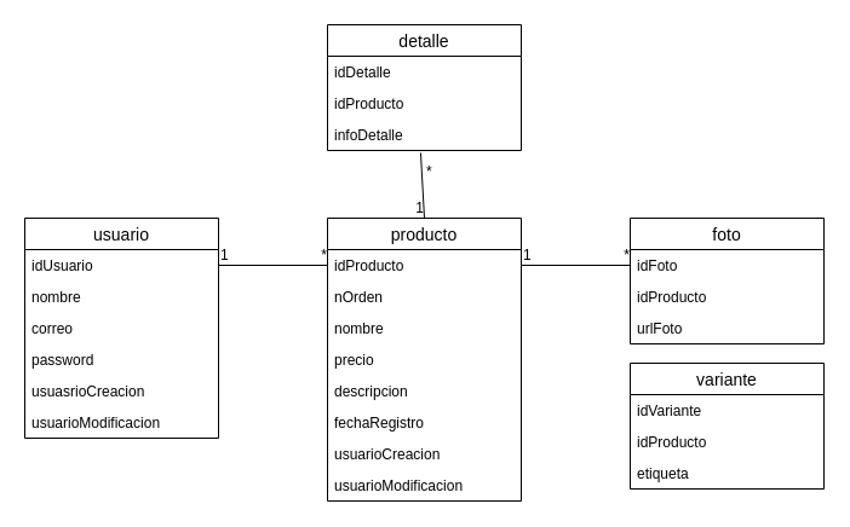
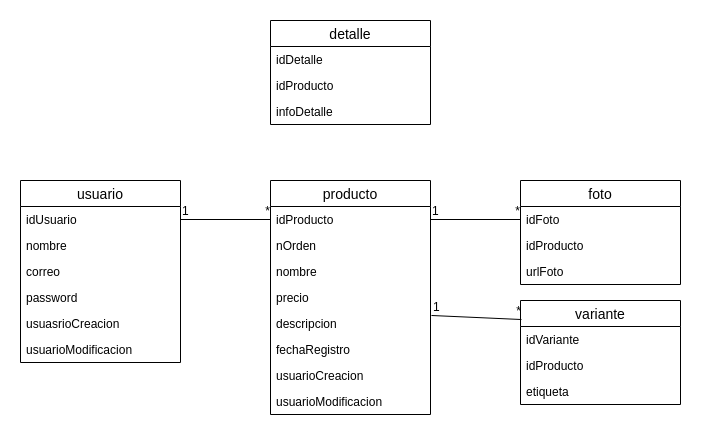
  <mxCell id="0" />
  <mxCell id="1" parent="0" />
  <mxCell id="2" value="usuario" style="swimlane;fontStyle=0;childLayout=stackLayout;horizontal=1;startSize=26;horizontalStack=0;resizeParent=1;resizeParentMax=0;resizeLast=0;collapsible=1;marginBottom=0;align=center;fontSize=14;" vertex="1" parent="1"><mxGeometry x="20" y="180" width="160" height="182" as="geometry" /></mxCell>
  <mxCell id="3" value="idUsuario" style="text;strokeColor=none;fillColor=none;spacingLeft=4;spacingRight=4;overflow=hidden;rotatable=0;points=[[0,0.5],[1,0.5]];portConstraint=eastwest;fontSize=12;" vertex="1" parent="2"><mxGeometry y="26" width="160" height="26" as="geometry" /></mxCell>
  <mxCell id="4" value="nombre" style="text;strokeColor=none;fillColor=none;spacingLeft=4;spacingRight=4;overflow=hidden;rotatable=0;points=[[0,0.5],[1,0.5]];portConstraint=eastwest;fontSize=12;" vertex="1" parent="2"><mxGeometry y="52" width="160" height="26" as="geometry" /></mxCell>
  <mxCell id="5" value="correo" style="text;strokeColor=none;fillColor=none;spacingLeft=4;spacingRight=4;overflow=hidden;rotatable=0;points=[[0,0.5],[1,0.5]];portConstraint=eastwest;fontSize=12;" vertex="1" parent="2"><mxGeometry y="78" width="160" height="26" as="geometry" /></mxCell>
  <mxCell id="6" value="password" style="text;strokeColor=none;fillColor=none;spacingLeft=4;spacingRight=4;overflow=hidden;rotatable=0;points=[[0,0.5],[1,0.5]];portConstraint=eastwest;fontSize=12;" vertex="1" parent="2"><mxGeometry y="104" width="160" height="26" as="geometry" /></mxCell>
  <mxCell id="7" value="usuasrioCreacion" style="text;strokeColor=none;fillColor=none;spacingLeft=4;spacingRight=4;overflow=hidden;rotatable=0;points=[[0,0.5],[1,0.5]];portConstraint=eastwest;fontSize=12;" vertex="1" parent="2"><mxGeometry y="130" width="160" height="26" as="geometry" /></mxCell>
  <mxCell id="8" value="usuarioModificacion" style="text;strokeColor=none;fillColor=none;spacingLeft=4;spacingRight=4;overflow=hidden;rotatable=0;points=[[0,0.5],[1,0.5]];portConstraint=eastwest;fontSize=12;" vertex="1" parent="2"><mxGeometry y="156" width="160" height="26" as="geometry" /></mxCell>
  <mxCell id="9" value="detalle" style="swimlane;fontStyle=0;childLayout=stackLayout;horizontal=1;startSize=26;horizontalStack=0;resizeParent=1;resizeParentMax=0;resizeLast=0;collapsible=1;marginBottom=0;align=center;fontSize=14;" vertex="1" parent="1"><mxGeometry x="270" y="20" width="160" height="104" as="geometry" /></mxCell>
  <mxCell id="10" value="idDetalle" style="text;strokeColor=none;fillColor=none;spacingLeft=4;spacingRight=4;overflow=hidden;rotatable=0;points=[[0,0.5],[1,0.5]];portConstraint=eastwest;fontSize=12;" vertex="1" parent="9"><mxGeometry y="26" width="160" height="26" as="geometry" /></mxCell>
  <mxCell id="11" value="idProducto" style="text;strokeColor=none;fillColor=none;spacingLeft=4;spacingRight=4;overflow=hidden;rotatable=0;points=[[0,0.5],[1,0.5]];portConstraint=eastwest;fontSize=12;" vertex="1" parent="9"><mxGeometry y="52" width="160" height="26" as="geometry" /></mxCell>
  <mxCell id="12" value="infoDetalle" style="text;strokeColor=none;fillColor=none;spacingLeft=4;spacingRight=4;overflow=hidden;rotatable=0;points=[[0,0.5],[1,0.5]];portConstraint=eastwest;fontSize=12;" vertex="1" parent="9"><mxGeometry y="78" width="160" height="26" as="geometry" /></mxCell>
  <mxCell id="13" value="producto" style="swimlane;fontStyle=0;childLayout=stackLayout;horizontal=1;startSize=26;horizontalStack=0;resizeParent=1;resizeParentMax=0;resizeLast=0;collapsible=1;marginBottom=0;align=center;fontSize=14;" vertex="1" parent="1"><mxGeometry x="270" y="180" width="160" height="234" as="geometry" /></mxCell>
  <mxCell id="14" value="idProducto" style="text;strokeColor=none;fillColor=none;spacingLeft=4;spacingRight=4;overflow=hidden;rotatable=0;points=[[0,0.5],[1,0.5]];portConstraint=eastwest;fontSize=12;" vertex="1" parent="13"><mxGeometry y="26" width="160" height="26" as="geometry" /></mxCell>
  <mxCell id="15" value="nOrden" style="text;strokeColor=none;fillColor=none;spacingLeft=4;spacingRight=4;overflow=hidden;rotatable=0;points=[[0,0.5],[1,0.5]];portConstraint=eastwest;fontSize=12;" vertex="1" parent="13"><mxGeometry y="52" width="160" height="26" as="geometry" /></mxCell>
  <mxCell id="16" value="nombre" style="text;strokeColor=none;fillColor=none;spacingLeft=4;spacingRight=4;overflow=hidden;rotatable=0;points=[[0,0.5],[1,0.5]];portConstraint=eastwest;fontSize=12;" vertex="1" parent="13"><mxGeometry y="78" width="160" height="26" as="geometry" /></mxCell>
  <mxCell id="17" value="precio" style="text;strokeColor=none;fillColor=none;spacingLeft=4;spacingRight=4;overflow=hidden;rotatable=0;points=[[0,0.5],[1,0.5]];portConstraint=eastwest;fontSize=12;" vertex="1" parent="13"><mxGeometry y="104" width="160" height="26" as="geometry" /></mxCell>
  <mxCell id="18" value="descripcion" style="text;strokeColor=none;fillColor=none;spacingLeft=4;spacingRight=4;overflow=hidden;rotatable=0;points=[[0,0.5],[1,0.5]];portConstraint=eastwest;fontSize=12;" vertex="1" parent="13"><mxGeometry y="130" width="160" height="26" as="geometry" /></mxCell>
  <mxCell id="19" value="fechaRegistro" style="text;strokeColor=none;fillColor=none;spacingLeft=4;spacingRight=4;overflow=hidden;rotatable=0;points=[[0,0.5],[1,0.5]];portConstraint=eastwest;fontSize=12;" vertex="1" parent="13"><mxGeometry y="156" width="160" height="26" as="geometry" /></mxCell>
  <mxCell id="20" value="usuarioCreacion&#10;" style="text;strokeColor=none;fillColor=none;spacingLeft=4;spacingRight=4;overflow=hidden;rotatable=0;points=[[0,0.5],[1,0.5]];portConstraint=eastwest;fontSize=12;" vertex="1" parent="13"><mxGeometry y="182" width="160" height="26" as="geometry" /></mxCell>
  <mxCell id="21" value="usuarioModificacion" style="text;strokeColor=none;fillColor=none;spacingLeft=4;spacingRight=4;overflow=hidden;rotatable=0;points=[[0,0.5],[1,0.5]];portConstraint=eastwest;fontSize=12;" vertex="1" parent="13"><mxGeometry y="208" width="160" height="26" as="geometry" /></mxCell>
  <mxCell id="22" value="variante" style="swimlane;fontStyle=0;childLayout=stackLayout;horizontal=1;startSize=26;horizontalStack=0;resizeParent=1;resizeParentMax=0;resizeLast=0;collapsible=1;marginBottom=0;align=center;fontSize=14;" vertex="1" parent="1"><mxGeometry x="520" y="300" width="160" height="104" as="geometry" /></mxCell>
  <mxCell id="23" value="idVariante" style="text;strokeColor=none;fillColor=none;spacingLeft=4;spacingRight=4;overflow=hidden;rotatable=0;points=[[0,0.5],[1,0.5]];portConstraint=eastwest;fontSize=12;" vertex="1" parent="22"><mxGeometry y="26" width="160" height="26" as="geometry" /></mxCell>
  <mxCell id="24" value="idProducto" style="text;strokeColor=none;fillColor=none;spacingLeft=4;spacingRight=4;overflow=hidden;rotatable=0;points=[[0,0.5],[1,0.5]];portConstraint=eastwest;fontSize=12;" vertex="1" parent="22"><mxGeometry y="52" width="160" height="26" as="geometry" /></mxCell>
  <mxCell id="25" value="etiqueta" style="text;strokeColor=none;fillColor=none;spacingLeft=4;spacingRight=4;overflow=hidden;rotatable=0;points=[[0,0.5],[1,0.5]];portConstraint=eastwest;fontSize=12;" vertex="1" parent="22"><mxGeometry y="78" width="160" height="26" as="geometry" /></mxCell>
  <mxCell id="26" value="foto" style="swimlane;fontStyle=0;childLayout=stackLayout;horizontal=1;startSize=26;horizontalStack=0;resizeParent=1;resizeParentMax=0;resizeLast=0;collapsible=1;marginBottom=0;align=center;fontSize=14;" vertex="1" parent="1"><mxGeometry x="520" y="180" width="160" height="104" as="geometry" /></mxCell>
  <mxCell id="27" value="idFoto" style="text;strokeColor=none;fillColor=none;spacingLeft=4;spacingRight=4;overflow=hidden;rotatable=0;points=[[0,0.5],[1,0.5]];portConstraint=eastwest;fontSize=12;" vertex="1" parent="26"><mxGeometry y="26" width="160" height="26" as="geometry" /></mxCell>
  <mxCell id="28" value="idProducto" style="text;strokeColor=none;fillColor=none;spacingLeft=4;spacingRight=4;overflow=hidden;rotatable=0;points=[[0,0.5],[1,0.5]];portConstraint=eastwest;fontSize=12;" vertex="1" parent="26"><mxGeometry y="52" width="160" height="26" as="geometry" /></mxCell>
  <mxCell id="29" value="urlFoto" style="text;strokeColor=none;fillColor=none;spacingLeft=4;spacingRight=4;overflow=hidden;rotatable=0;points=[[0,0.5],[1,0.5]];portConstraint=eastwest;fontSize=12;" vertex="1" parent="26"><mxGeometry y="78" width="160" height="26" as="geometry" /></mxCell>
  <mxCell id="30" value="" style="endArrow=none;html=1;rounded=0;exitX=1;exitY=0.5;exitDx=0;exitDy=0;entryX=0;entryY=0.5;entryDx=0;entryDy=0;" edge="1" parent="1" source="3" target="14"><mxGeometry relative="1" as="geometry"><mxPoint x="100" y="150" as="sourcePoint" /><mxPoint x="260" y="150" as="targetPoint" /></mxGeometry></mxCell>
  <mxCell id="31" value="1" style="resizable=0;html=1;align=left;verticalAlign=bottom;" connectable="0" vertex="1" parent="30"><mxGeometry x="-1" relative="1" as="geometry" /></mxCell>
  <mxCell id="32" value="*" style="resizable=0;html=1;align=right;verticalAlign=bottom;" connectable="0" vertex="1" parent="30"><mxGeometry x="1" relative="1" as="geometry" /></mxCell>
- <mxCell id="33" value="" style="endArrow=none;html=1;rounded=0;exitX=0.481;exitY=1.077;exitDx=0;exitDy=0;entryX=0.5;entryY=0;entryDx=0;entryDy=0;exitPerimeter=0;" edge="1" parent="1" source="12" target="13"><mxGeometry relative="1" as="geometry"><mxPoint x="320" y="150" as="sourcePoint" /><mxPoint x="410" y="150" as="targetPoint" /></mxGeometry></mxCell>
- <mxCell id="34" value="*" style="resizable=0;html=1;align=left;verticalAlign=bottom;" connectable="0" vertex="1" parent="33"><mxGeometry x="-1" relative="1" as="geometry"><mxPoint x="3.04" y="24" as="offset" /></mxGeometry></mxCell>
- <mxCell id="35" value="1" style="resizable=0;html=1;align=right;verticalAlign=bottom;" connectable="0" vertex="1" parent="33"><mxGeometry x="1" relative="1" as="geometry" /></mxCell>
  <mxCell id="36" value="" style="endArrow=none;html=1;rounded=0;exitX=1;exitY=0.5;exitDx=0;exitDy=0;entryX=0;entryY=0.5;entryDx=0;entryDy=0;" edge="1" parent="1" source="14" target="27"><mxGeometry relative="1" as="geometry"><mxPoint x="440" y="200" as="sourcePoint" /><mxPoint x="530" y="200" as="targetPoint" /></mxGeometry></mxCell>
  <mxCell id="37" value="1" style="resizable=0;html=1;align=left;verticalAlign=bottom;" connectable="0" vertex="1" parent="36"><mxGeometry x="-1" relative="1" as="geometry" /></mxCell>
  <mxCell id="38" value="*" style="resizable=0;html=1;align=right;verticalAlign=bottom;" connectable="0" vertex="1" parent="36"><mxGeometry x="1" relative="1" as="geometry" /></mxCell>
+ <mxCell id="39" value="" style="endArrow=none;html=1;rounded=0;exitX=1.006;exitY=0.192;exitDx=0;exitDy=0;entryX=0.006;entryY=0.183;entryDx=0;entryDy=0;exitPerimeter=0;entryPerimeter=0;" edge="1" parent="1" source="18" target="22"><mxGeometry relative="1" as="geometry"><mxPoint x="430" y="310" as="sourcePoint" /><mxPoint x="520" y="310" as="targetPoint" /></mxGeometry></mxCell>
+ <mxCell id="40" value="1" style="resizable=0;html=1;align=left;verticalAlign=bottom;" connectable="0" vertex="1" parent="39"><mxGeometry x="-1" relative="1" as="geometry" /></mxCell>
+ <mxCell id="41" value="*" style="resizable=0;html=1;align=right;verticalAlign=bottom;" connectable="0" vertex="1" parent="39"><mxGeometry x="1" relative="1" as="geometry" /></mxCell>
